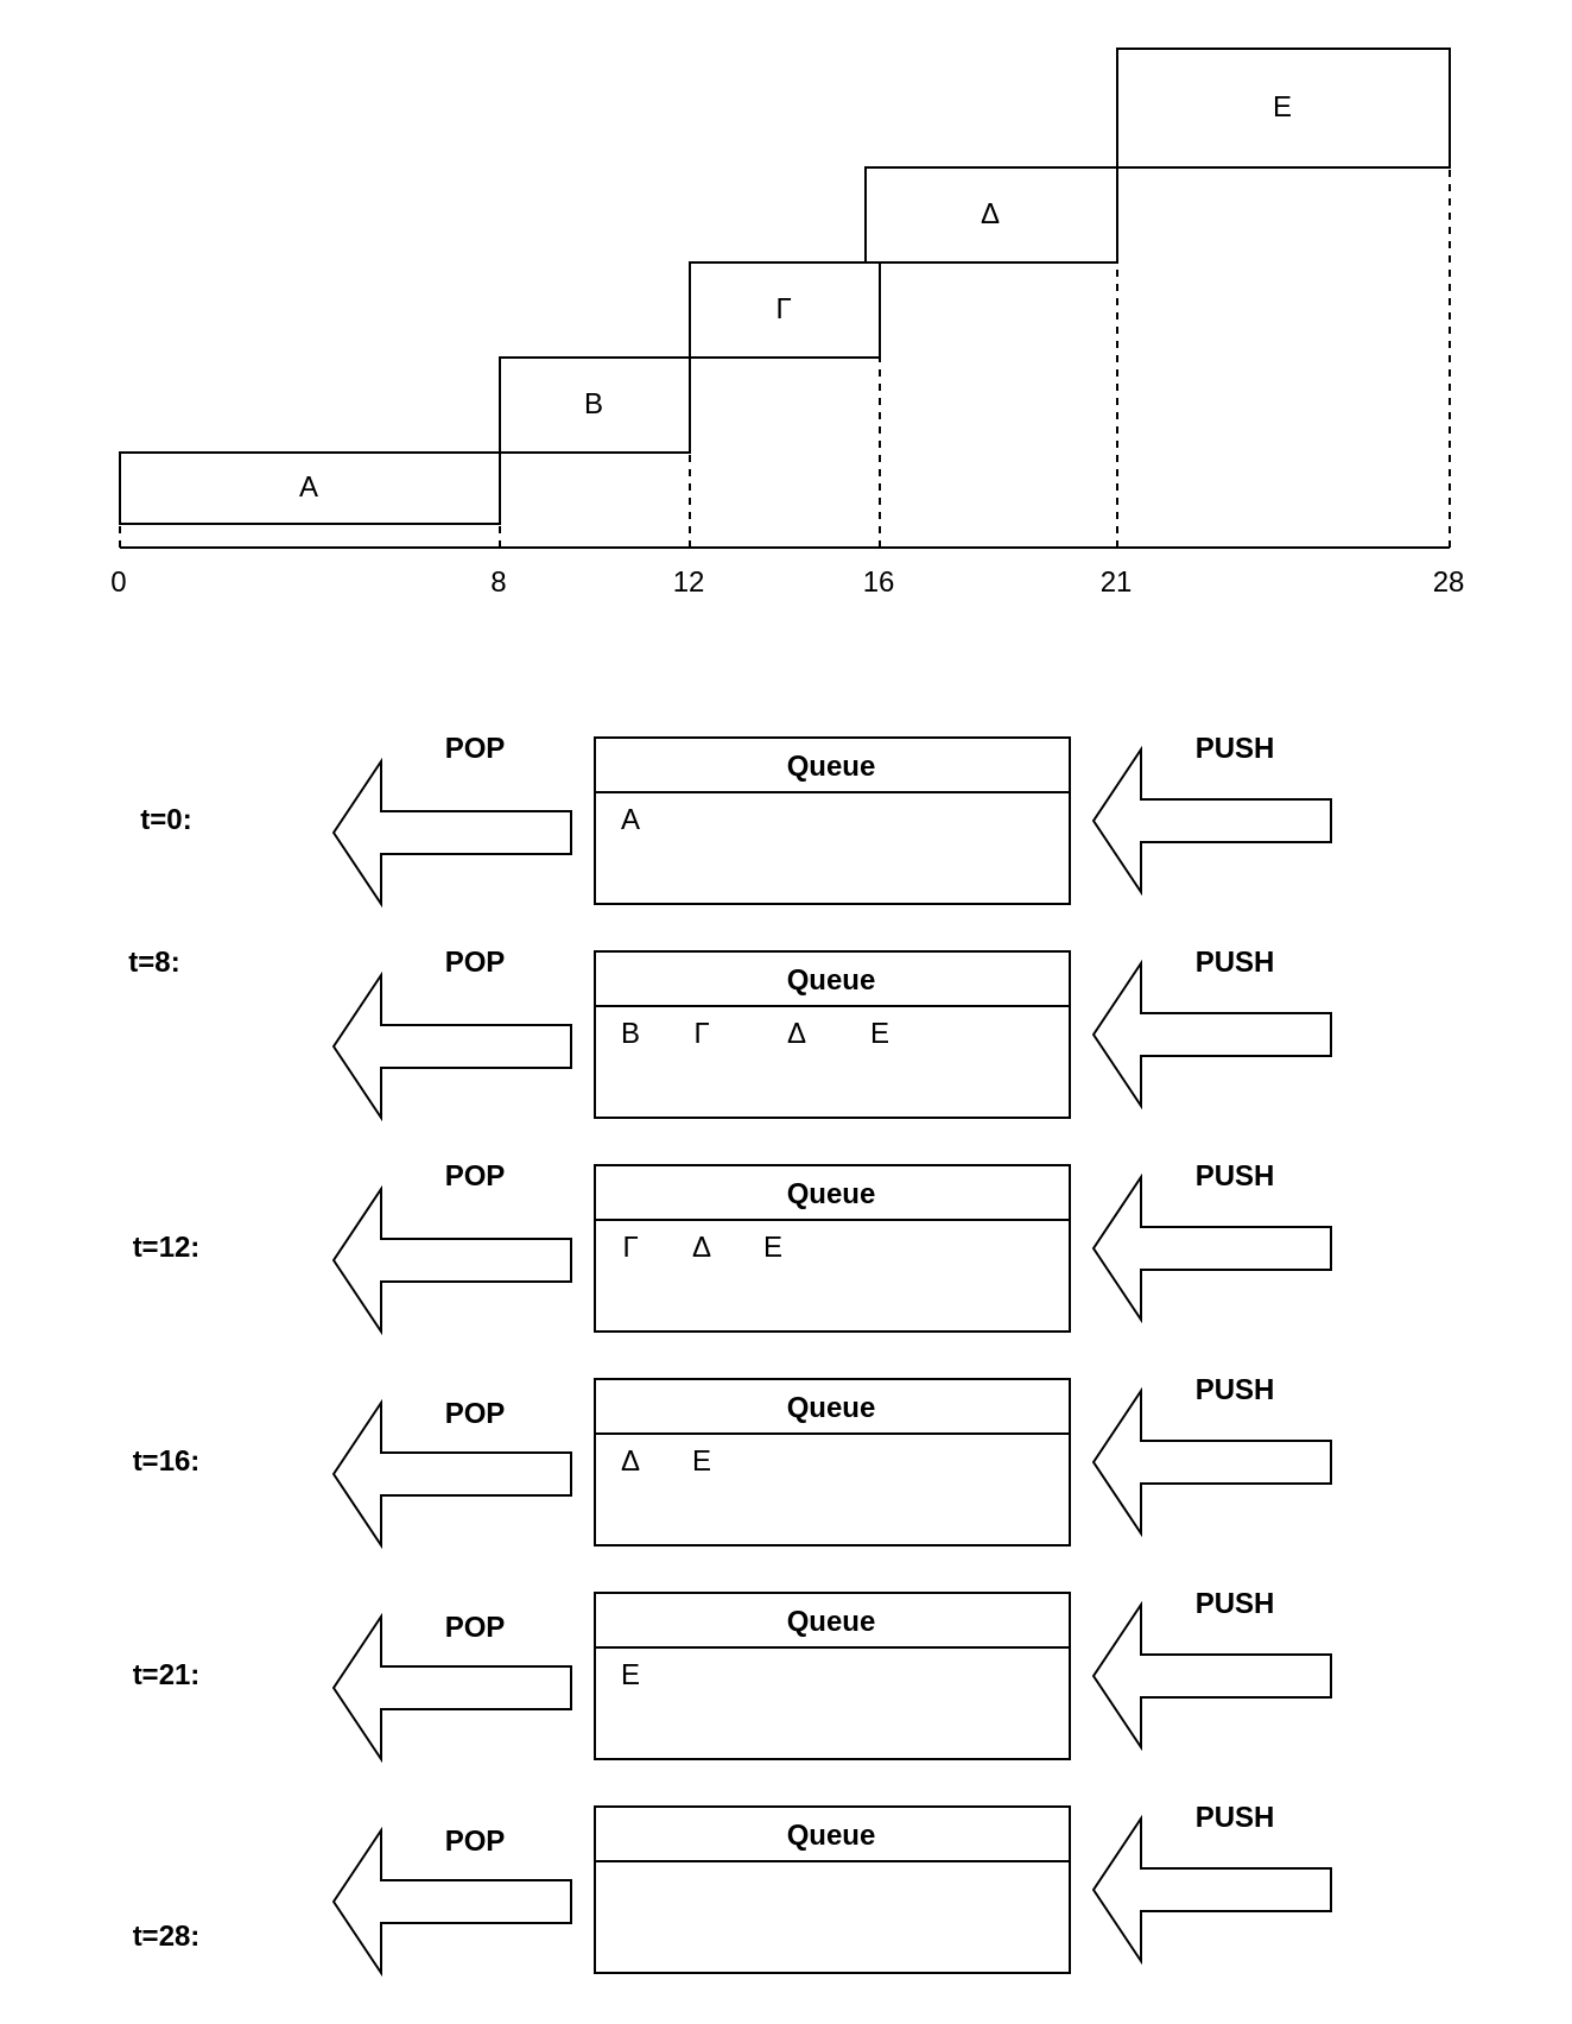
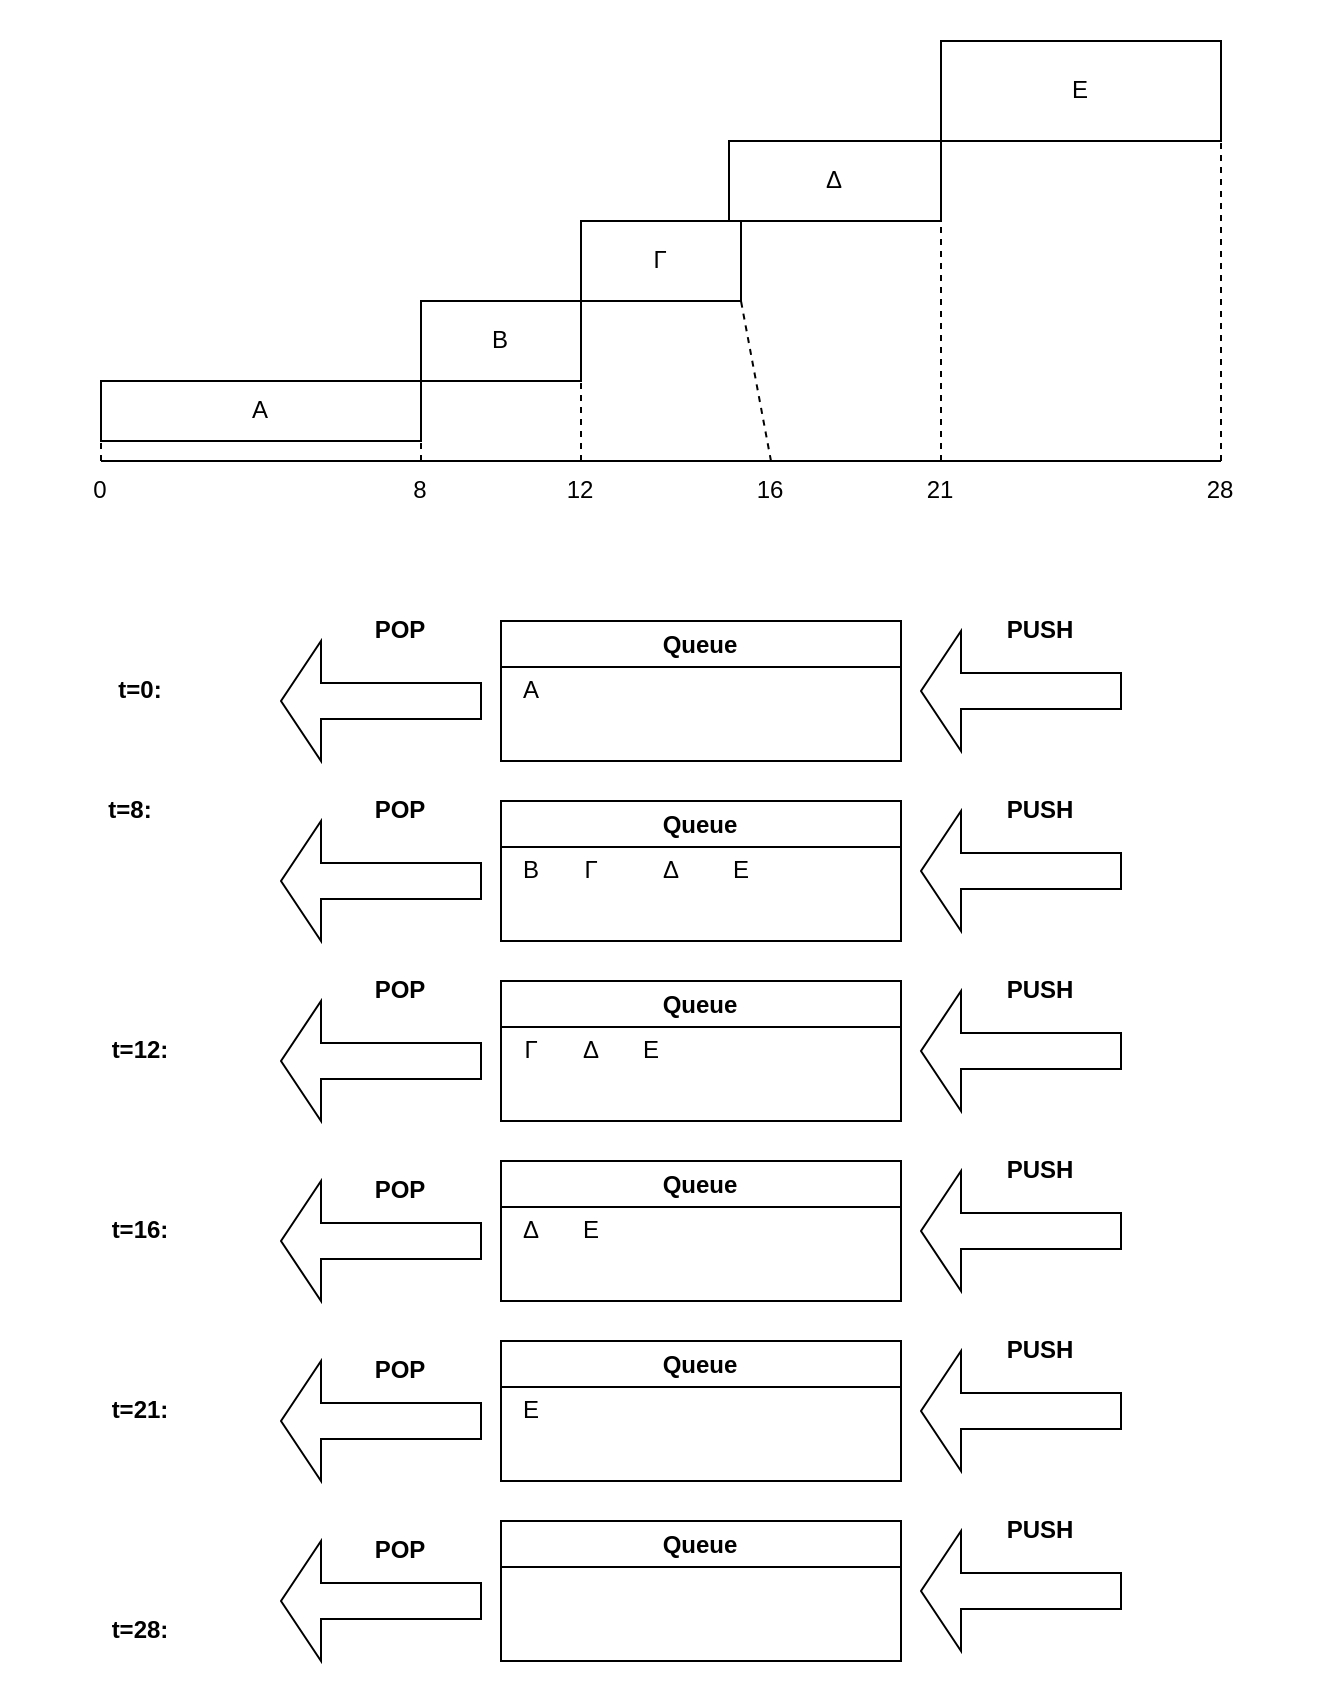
  <mxCell id="0" />
  <mxCell id="1" parent="0" />
  <mxCell id="2" value="" style="endArrow=none;html=1;rounded=0;entryX=0.5;entryY=0;entryDx=0;entryDy=0;exitX=0.5;exitY=0;exitDx=0;exitDy=0;" parent="1" source="3" target="8" edge="1"><mxGeometry width="50" height="50" relative="1" as="geometry"><mxPoint y="230" as="sourcePoint" x="10" /><mxPoint x="820" y="230" as="targetPoint" /></mxGeometry></mxCell>
  <mxCell id="3" value="0" style="text;html=1;strokeColor=none;fillColor=none;align=center;verticalAlign=middle;whiteSpace=wrap;rounded=0;" parent="1" vertex="1"><mxGeometry x="20" y="230" width="60" height="30" as="geometry" /></mxCell>
  <mxCell id="4" value="8" style="text;html=1;strokeColor=none;fillColor=none;align=center;verticalAlign=middle;whiteSpace=wrap;rounded=0;" parent="1" vertex="1"><mxGeometry x="180" y="230" width="60" height="30" as="geometry" /></mxCell>
  <mxCell id="5" value="12" style="text;html=1;strokeColor=none;fillColor=none;align=center;verticalAlign=middle;whiteSpace=wrap;rounded=0;" parent="1" vertex="1"><mxGeometry x="260" y="230" width="60" height="30" as="geometry" /></mxCell>
- <mxCell id="6" value="16" style="text;html=1;strokeColor=none;fillColor=none;align=center;verticalAlign=middle;whiteSpace=wrap;rounded=0;" parent="1" vertex="1"><mxGeometry x="340" y="230" width="60" height="30" as="geometry" /></mxCell>
+ <mxCell id="6" value="16" style="text;html=1;strokeColor=none;fillColor=none;align=center;verticalAlign=middle;whiteSpace=wrap;rounded=0;" parent="1" vertex="1"><mxGeometry x="355" y="230" width="60" height="30" as="geometry" /></mxCell>
  <mxCell id="7" value="21" style="text;html=1;strokeColor=none;fillColor=none;align=center;verticalAlign=middle;whiteSpace=wrap;rounded=0;" parent="1" vertex="1"><mxGeometry x="440" y="230" width="60" height="30" as="geometry" /></mxCell>
  <mxCell id="8" value="28" style="text;html=1;strokeColor=none;fillColor=none;align=center;verticalAlign=middle;whiteSpace=wrap;rounded=0;" parent="1" vertex="1"><mxGeometry x="580" y="230" width="60" height="30" as="geometry" /></mxCell>
  <mxCell id="9" value="A" style="rounded=0;whiteSpace=wrap;html=1;" parent="1" vertex="1"><mxGeometry x="50" y="190" width="160" height="30" as="geometry" /></mxCell>
  <mxCell id="10" value="B" style="rounded=0;whiteSpace=wrap;html=1;" parent="1" vertex="1"><mxGeometry x="210" y="150" width="80" height="40" as="geometry" /></mxCell>
  <mxCell id="11" value="Γ" style="rounded=0;whiteSpace=wrap;html=1;" parent="1" vertex="1"><mxGeometry x="290" y="110" width="80" height="40" as="geometry" /></mxCell>
  <mxCell id="12" value="Δ" style="rounded=0;whiteSpace=wrap;html=1;" parent="1" vertex="1"><mxGeometry x="364" y="70" width="106" height="40" as="geometry" /></mxCell>
  <mxCell id="13" value="Ε" style="rounded=0;whiteSpace=wrap;html=1;" parent="1" vertex="1"><mxGeometry x="470" y="20" width="140" height="50" as="geometry" /></mxCell>
  <mxCell id="14" value="" style="endArrow=none;dashed=1;html=1;rounded=0;exitX=0.5;exitY=0;exitDx=0;exitDy=0;entryX=1;entryY=0.75;entryDx=0;entryDy=0;" parent="1" source="4" target="9" edge="1"><mxGeometry width="50" height="50" relative="1" as="geometry"><mxPoint x="400" y="210" as="sourcePoint" /><mxPoint x="450" y="160" as="targetPoint" /></mxGeometry></mxCell>
  <mxCell id="15" value="" style="endArrow=none;dashed=1;html=1;rounded=0;exitX=0.5;exitY=0;exitDx=0;exitDy=0;entryX=0;entryY=1;entryDx=0;entryDy=0;" parent="1" source="3" target="9" edge="1"><mxGeometry width="50" height="50" relative="1" as="geometry"><mxPoint x="400" y="210" as="sourcePoint" /><mxPoint x="450" y="160" as="targetPoint" /></mxGeometry></mxCell>
  <mxCell id="16" value="" style="endArrow=none;dashed=1;html=1;rounded=0;exitX=0.5;exitY=0;exitDx=0;exitDy=0;entryX=1;entryY=0.75;entryDx=0;entryDy=0;" parent="1" source="5" target="10" edge="1"><mxGeometry width="50" height="50" relative="1" as="geometry"><mxPoint x="400" y="210" as="sourcePoint" /><mxPoint x="450" y="160" as="targetPoint" /></mxGeometry></mxCell>
  <mxCell id="17" value="" style="endArrow=none;dashed=1;html=1;rounded=0;exitX=0.5;exitY=0;exitDx=0;exitDy=0;entryX=1;entryY=1;entryDx=0;entryDy=0;" parent="1" source="6" target="11" edge="1"><mxGeometry width="50" height="50" relative="1" as="geometry"><mxPoint x="400" y="210" as="sourcePoint" /><mxPoint x="450" y="160" as="targetPoint" /></mxGeometry></mxCell>
  <mxCell id="18" value="" style="endArrow=none;dashed=1;html=1;rounded=0;exitX=0.5;exitY=0;exitDx=0;exitDy=0;entryX=1;entryY=1;entryDx=0;entryDy=0;" parent="1" source="7" target="12" edge="1"><mxGeometry width="50" height="50" relative="1" as="geometry"><mxPoint x="380" y="240" as="sourcePoint" /><mxPoint x="380" y="160" as="targetPoint" /></mxGeometry></mxCell>
  <mxCell id="19" value="" style="endArrow=none;dashed=1;html=1;rounded=0;exitX=0.5;exitY=0;exitDx=0;exitDy=0;entryX=1;entryY=1;entryDx=0;entryDy=0;" parent="1" source="8" target="13" edge="1"><mxGeometry width="50" height="50" relative="1" as="geometry"><mxPoint x="480" y="240" as="sourcePoint" /><mxPoint x="480" y="120" as="targetPoint" /></mxGeometry></mxCell>
  <mxCell id="20" value="Queue" style="swimlane;" vertex="1" parent="1"><mxGeometry x="250" y="310" width="200" height="70" as="geometry"><mxRectangle x="240" y="440" width="80" height="30" as="alternateBounds" /></mxGeometry></mxCell>
  <mxCell id="21" value="A" style="text;html=1;align=center;verticalAlign=middle;resizable=0;points=[];autosize=1;strokeColor=none;fillColor=none;" vertex="1" parent="20"><mxGeometry y="20" width="30" height="30" as="geometry" /></mxCell>
  <mxCell id="22" value="" style="shape=singleArrow;direction=west;whiteSpace=wrap;html=1;" vertex="1" parent="1"><mxGeometry x="140" y="320" width="100" height="60" as="geometry" /></mxCell>
  <mxCell id="23" value="" style="shape=singleArrow;direction=west;whiteSpace=wrap;html=1;" vertex="1" parent="1"><mxGeometry x="460" y="315" width="100" height="60" as="geometry" /></mxCell>
  <mxCell id="24" value="&lt;b&gt;POP&lt;/b&gt;" style="text;html=1;strokeColor=none;fillColor=none;align=center;verticalAlign=middle;whiteSpace=wrap;rounded=0;" vertex="1" parent="1"><mxGeometry x="170" y="300" width="60" height="30" as="geometry" /></mxCell>
  <mxCell id="25" value="&lt;b&gt;PUSH&lt;/b&gt;" style="text;html=1;strokeColor=none;fillColor=none;align=center;verticalAlign=middle;whiteSpace=wrap;rounded=0;" vertex="1" parent="1"><mxGeometry x="490" y="300" width="60" height="30" as="geometry" /></mxCell>
  <mxCell id="26" value="&lt;b&gt;t=0:&lt;/b&gt;" style="text;html=1;strokeColor=none;fillColor=none;align=center;verticalAlign=middle;whiteSpace=wrap;rounded=0;" vertex="1" parent="1"><mxGeometry x="40" y="330" width="60" height="30" as="geometry" /></mxCell>
  <mxCell id="27" value="Queue" style="swimlane;" vertex="1" parent="1"><mxGeometry x="250" y="400" width="200" height="70" as="geometry" /></mxCell>
  <mxCell id="28" value="B" style="text;html=1;align=center;verticalAlign=middle;resizable=0;points=[];autosize=1;strokeColor=none;fillColor=none;" vertex="1" parent="27"><mxGeometry y="20" width="30" height="30" as="geometry" /></mxCell>
  <mxCell id="29" value="Ε" style="text;html=1;align=center;verticalAlign=middle;resizable=0;points=[];autosize=1;strokeColor=none;fillColor=none;" vertex="1" parent="27"><mxGeometry x="105" y="20" width="30" height="30" as="geometry" /></mxCell>
  <mxCell id="30" value="Δ" style="text;html=1;align=center;verticalAlign=middle;resizable=0;points=[];autosize=1;strokeColor=none;fillColor=none;" vertex="1" parent="27"><mxGeometry x="70" y="20" width="30" height="30" as="geometry" /></mxCell>
  <mxCell id="31" value="Γ" style="text;html=1;align=center;verticalAlign=middle;resizable=0;points=[];autosize=1;strokeColor=none;fillColor=none;" vertex="1" parent="27"><mxGeometry x="30" y="20" width="30" height="30" as="geometry" /></mxCell>
  <mxCell id="32" value="" style="shape=singleArrow;direction=west;whiteSpace=wrap;html=1;" vertex="1" parent="1"><mxGeometry x="140" y="410" width="100" height="60" as="geometry" /></mxCell>
  <mxCell id="33" value="" style="shape=singleArrow;direction=west;whiteSpace=wrap;html=1;" vertex="1" parent="1"><mxGeometry x="460" y="405" width="100" height="60" as="geometry" /></mxCell>
  <mxCell id="34" value="&lt;b&gt;POP&lt;/b&gt;" style="text;html=1;strokeColor=none;fillColor=none;align=center;verticalAlign=middle;whiteSpace=wrap;rounded=0;" vertex="1" parent="1"><mxGeometry x="170" y="390" width="60" height="30" as="geometry" /></mxCell>
  <mxCell id="35" value="&lt;b&gt;PUSH&lt;/b&gt;" style="text;html=1;strokeColor=none;fillColor=none;align=center;verticalAlign=middle;whiteSpace=wrap;rounded=0;" vertex="1" parent="1"><mxGeometry x="490" y="390" width="60" height="30" as="geometry" /></mxCell>
  <mxCell id="36" value="&lt;b&gt;t=8:&lt;/b&gt;" style="text;html=1;strokeColor=none;fillColor=none;align=center;verticalAlign=middle;whiteSpace=wrap;rounded=0;" vertex="1" parent="1"><mxGeometry x="35" y="390" width="60" height="30" as="geometry" /></mxCell>
  <mxCell id="37" value="Queue" style="swimlane;" vertex="1" parent="1"><mxGeometry x="250" y="490" width="200" height="70" as="geometry" /></mxCell>
  <mxCell id="38" value="Ε" style="text;html=1;align=center;verticalAlign=middle;resizable=0;points=[];autosize=1;strokeColor=none;fillColor=none;" vertex="1" parent="37"><mxGeometry x="60" y="20" width="30" height="30" as="geometry" /></mxCell>
  <mxCell id="39" value="Δ" style="text;html=1;align=center;verticalAlign=middle;resizable=0;points=[];autosize=1;strokeColor=none;fillColor=none;" vertex="1" parent="37"><mxGeometry x="30" y="20" width="30" height="30" as="geometry" /></mxCell>
  <mxCell id="40" value="Γ" style="text;html=1;align=center;verticalAlign=middle;resizable=0;points=[];autosize=1;strokeColor=none;fillColor=none;" vertex="1" parent="37"><mxGeometry y="20" width="30" height="30" as="geometry" /></mxCell>
  <mxCell id="41" value="" style="shape=singleArrow;direction=west;whiteSpace=wrap;html=1;" vertex="1" parent="1"><mxGeometry x="140" y="500" width="100" height="60" as="geometry" /></mxCell>
  <mxCell id="42" value="" style="shape=singleArrow;direction=west;whiteSpace=wrap;html=1;" vertex="1" parent="1"><mxGeometry x="460" y="495" width="100" height="60" as="geometry" /></mxCell>
  <mxCell id="43" value="&lt;b&gt;POP&lt;/b&gt;" style="text;html=1;strokeColor=none;fillColor=none;align=center;verticalAlign=middle;whiteSpace=wrap;rounded=0;" vertex="1" parent="1"><mxGeometry x="170" y="480" width="60" height="30" as="geometry" /></mxCell>
  <mxCell id="44" value="&lt;b&gt;PUSH&lt;/b&gt;" style="text;html=1;strokeColor=none;fillColor=none;align=center;verticalAlign=middle;whiteSpace=wrap;rounded=0;" vertex="1" parent="1"><mxGeometry x="490" y="480" width="60" height="30" as="geometry" /></mxCell>
  <mxCell id="45" value="&lt;b&gt;t=12:&lt;/b&gt;" style="text;html=1;strokeColor=none;fillColor=none;align=center;verticalAlign=middle;whiteSpace=wrap;rounded=0;" vertex="1" parent="1"><mxGeometry x="40" y="510" width="60" height="30" as="geometry" /></mxCell>
  <mxCell id="46" value="Queue" style="swimlane;" vertex="1" parent="1"><mxGeometry x="250" y="580" width="200" height="70" as="geometry" /></mxCell>
  <mxCell id="47" value="Ε" style="text;html=1;align=center;verticalAlign=middle;resizable=0;points=[];autosize=1;strokeColor=none;fillColor=none;" vertex="1" parent="46"><mxGeometry x="30" y="20" width="30" height="30" as="geometry" /></mxCell>
  <mxCell id="48" value="Δ" style="text;html=1;align=center;verticalAlign=middle;resizable=0;points=[];autosize=1;strokeColor=none;fillColor=none;" vertex="1" parent="46"><mxGeometry y="20" width="30" height="30" as="geometry" /></mxCell>
  <mxCell id="49" value="" style="shape=singleArrow;direction=west;whiteSpace=wrap;html=1;" vertex="1" parent="1"><mxGeometry x="140" y="590" width="100" height="60" as="geometry" /></mxCell>
  <mxCell id="50" value="" style="shape=singleArrow;direction=west;whiteSpace=wrap;html=1;" vertex="1" parent="1"><mxGeometry x="460" y="585" width="100" height="60" as="geometry" /></mxCell>
  <mxCell id="51" value="&lt;b&gt;t=16:&lt;/b&gt;" style="text;html=1;strokeColor=none;fillColor=none;align=center;verticalAlign=middle;whiteSpace=wrap;rounded=0;" vertex="1" parent="1"><mxGeometry x="40" y="600" width="60" height="30" as="geometry" /></mxCell>
  <mxCell id="52" value="&lt;b&gt;PUSH&lt;/b&gt;" style="text;html=1;strokeColor=none;fillColor=none;align=center;verticalAlign=middle;whiteSpace=wrap;rounded=0;" vertex="1" parent="1"><mxGeometry x="490" y="570" width="60" height="30" as="geometry" /></mxCell>
  <mxCell id="53" value="&lt;b&gt;POP&lt;/b&gt;" style="text;html=1;strokeColor=none;fillColor=none;align=center;verticalAlign=middle;whiteSpace=wrap;rounded=0;" vertex="1" parent="1"><mxGeometry x="170" y="580" width="60" height="30" as="geometry" /></mxCell>
  <mxCell id="54" value="Queue" style="swimlane;" vertex="1" parent="1"><mxGeometry x="250" y="670" width="200" height="70" as="geometry" /></mxCell>
  <mxCell id="55" value="Ε" style="text;html=1;align=center;verticalAlign=middle;resizable=0;points=[];autosize=1;strokeColor=none;fillColor=none;" vertex="1" parent="54"><mxGeometry y="20" width="30" height="30" as="geometry" /></mxCell>
  <mxCell id="56" value="" style="shape=singleArrow;direction=west;whiteSpace=wrap;html=1;" vertex="1" parent="1"><mxGeometry x="140" y="680" width="100" height="60" as="geometry" /></mxCell>
  <mxCell id="57" value="" style="shape=singleArrow;direction=west;whiteSpace=wrap;html=1;" vertex="1" parent="1"><mxGeometry x="460" y="675" width="100" height="60" as="geometry" /></mxCell>
  <mxCell id="58" value="&lt;b&gt;PUSH&lt;/b&gt;" style="text;html=1;strokeColor=none;fillColor=none;align=center;verticalAlign=middle;whiteSpace=wrap;rounded=0;" vertex="1" parent="1"><mxGeometry x="490" y="660" width="60" height="30" as="geometry" /></mxCell>
  <mxCell id="59" value="&lt;b&gt;POP&lt;/b&gt;" style="text;html=1;strokeColor=none;fillColor=none;align=center;verticalAlign=middle;whiteSpace=wrap;rounded=0;" vertex="1" parent="1"><mxGeometry x="170" y="670" width="60" height="30" as="geometry" /></mxCell>
  <mxCell id="60" value="&lt;b&gt;t=21:&lt;/b&gt;" style="text;html=1;strokeColor=none;fillColor=none;align=center;verticalAlign=middle;whiteSpace=wrap;rounded=0;" vertex="1" parent="1"><mxGeometry x="40" y="690" width="60" height="30" as="geometry" /></mxCell>
  <mxCell id="61" value="Queue" style="swimlane;" vertex="1" parent="1"><mxGeometry x="250" y="760" width="200" height="70" as="geometry" /></mxCell>
  <mxCell id="62" value="" style="shape=singleArrow;direction=west;whiteSpace=wrap;html=1;" vertex="1" parent="1"><mxGeometry x="140" y="770" width="100" height="60" as="geometry" /></mxCell>
  <mxCell id="63" value="" style="shape=singleArrow;direction=west;whiteSpace=wrap;html=1;" vertex="1" parent="1"><mxGeometry x="460" y="765" width="100" height="60" as="geometry" /></mxCell>
  <mxCell id="64" value="&lt;b&gt;PUSH&lt;/b&gt;" style="text;html=1;strokeColor=none;fillColor=none;align=center;verticalAlign=middle;whiteSpace=wrap;rounded=0;" vertex="1" parent="1"><mxGeometry x="490" y="750" width="60" height="30" as="geometry" /></mxCell>
  <mxCell id="65" value="&lt;b&gt;POP&lt;/b&gt;" style="text;html=1;strokeColor=none;fillColor=none;align=center;verticalAlign=middle;whiteSpace=wrap;rounded=0;" vertex="1" parent="1"><mxGeometry x="170" y="760" width="60" height="30" as="geometry" /></mxCell>
  <mxCell id="66" value="&lt;b&gt;t=28:&lt;/b&gt;" style="text;html=1;strokeColor=none;fillColor=none;align=center;verticalAlign=middle;whiteSpace=wrap;rounded=0;" vertex="1" parent="1"><mxGeometry x="40" y="800" width="60" height="30" as="geometry" /></mxCell>
